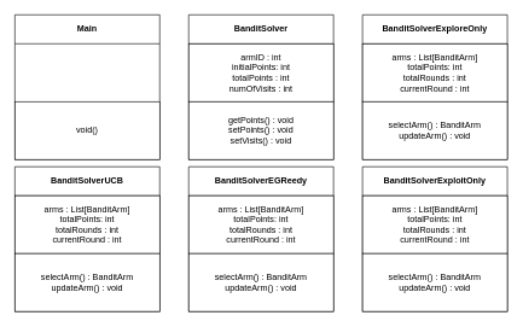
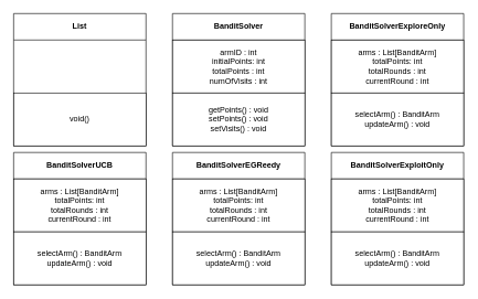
  <mxCell id="0" />
  <mxCell id="1" parent="0" />
- <mxCell id="2" value="Main" style="swimlane;whiteSpace=wrap;html=1;startSize=40;" parent="1" vertex="1"><mxGeometry x="20" y="20" width="200" height="200" as="geometry" /></mxCell>
+ <mxCell id="2" value="List" style="swimlane;whiteSpace=wrap;html=1;startSize=40;" parent="1" vertex="1"><mxGeometry x="20" y="20" width="200" height="200" as="geometry" /></mxCell>
  <mxCell id="3" value="void()" style="whiteSpace=wrap;html=1;" parent="2" vertex="1"><mxGeometry y="120" width="200" height="80" as="geometry" /></mxCell>
  <mxCell id="4" value="BanditSolver" style="swimlane;whiteSpace=wrap;html=1;startSize=40;" parent="1" vertex="1"><mxGeometry x="260" y="20" width="200" height="200" as="geometry" /></mxCell>
  <mxCell id="5" value="armID : int&lt;br&gt;initialPoints: int&lt;br&gt;totalPoints : int&lt;br&gt;numOfVisits : int" style="whiteSpace=wrap;html=1;" parent="4" vertex="1"><mxGeometry y="40" width="200" height="80" as="geometry" /></mxCell>
  <mxCell id="6" value="getPoints() : void&lt;br&gt;setPoints() : void&lt;br&gt;setVisits() : void" style="whiteSpace=wrap;html=1;" parent="4" vertex="1"><mxGeometry y="120" width="200" height="80" as="geometry" /></mxCell>
  <mxCell id="7" value="BanditSolverExploreOnly" style="swimlane;whiteSpace=wrap;html=1;startSize=40;" parent="1" vertex="1"><mxGeometry x="500" y="20" width="200" height="200" as="geometry" /></mxCell>
  <mxCell id="8" value="arms : List[BanditArm]&lt;br&gt;totalPoints: int&lt;br&gt;totalRounds : int&lt;br&gt;currentRound : int" style="whiteSpace=wrap;html=1;" parent="7" vertex="1"><mxGeometry y="40" width="200" height="80" as="geometry" /></mxCell>
  <mxCell id="9" value="selectArm() : BanditArm&lt;br&gt;updateArm() : void" style="whiteSpace=wrap;html=1;" parent="7" vertex="1"><mxGeometry y="120" width="200" height="80" as="geometry" /></mxCell>
  <mxCell id="10" value="BanditSolverEGReedy" style="swimlane;whiteSpace=wrap;html=1;startSize=40;" vertex="1" parent="1"><mxGeometry x="260" y="230" width="200" height="200" as="geometry" /></mxCell>
  <mxCell id="11" value="arms : List[BanditArm]&lt;br&gt;totalPoints: int&lt;br&gt;totalRounds : int&lt;br&gt;currentRound : int" style="whiteSpace=wrap;html=1;" vertex="1" parent="10"><mxGeometry y="40" width="200" height="80" as="geometry" /></mxCell>
  <mxCell id="12" value="selectArm() : BanditArm&lt;br&gt;updateArm() : void" style="whiteSpace=wrap;html=1;" vertex="1" parent="10"><mxGeometry y="120" width="200" height="80" as="geometry" /></mxCell>
  <mxCell id="13" value="BanditSolverUCB" style="swimlane;whiteSpace=wrap;html=1;startSize=40;" vertex="1" parent="1"><mxGeometry x="20" y="230" width="200" height="200" as="geometry" /></mxCell>
  <mxCell id="14" value="arms : List[BanditArm]&lt;br&gt;totalPoints: int&lt;br&gt;totalRounds : int&lt;br&gt;currentRound : int" style="whiteSpace=wrap;html=1;" vertex="1" parent="13"><mxGeometry y="40" width="200" height="80" as="geometry" /></mxCell>
  <mxCell id="15" value="selectArm() : BanditArm&lt;br&gt;updateArm() : void" style="whiteSpace=wrap;html=1;" vertex="1" parent="13"><mxGeometry y="120" width="200" height="80" as="geometry" /></mxCell>
  <mxCell id="16" value="BanditSolverExploitOnly" style="swimlane;whiteSpace=wrap;html=1;startSize=40;" vertex="1" parent="1"><mxGeometry x="500" y="230" width="200" height="200" as="geometry" /></mxCell>
  <mxCell id="17" value="arms : List[BanditArm]&lt;br&gt;totalPoints: int&lt;br&gt;totalRounds : int&lt;br&gt;currentRound : int" style="whiteSpace=wrap;html=1;" vertex="1" parent="16"><mxGeometry y="40" width="200" height="80" as="geometry" /></mxCell>
  <mxCell id="18" value="selectArm() : BanditArm&lt;br&gt;updateArm() : void" style="whiteSpace=wrap;html=1;" vertex="1" parent="16"><mxGeometry y="120" width="200" height="80" as="geometry" /></mxCell>
